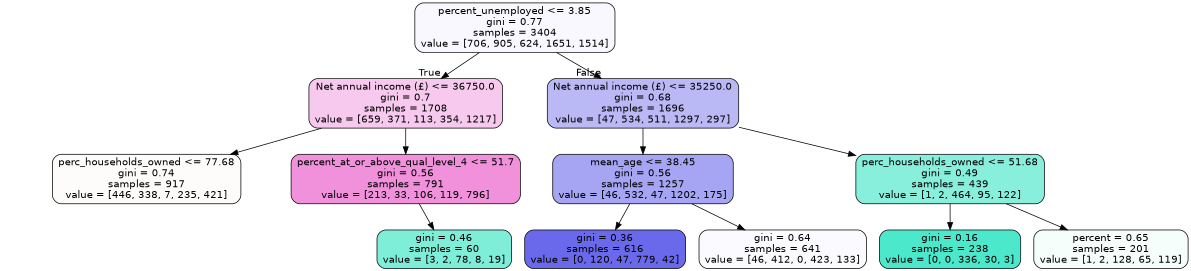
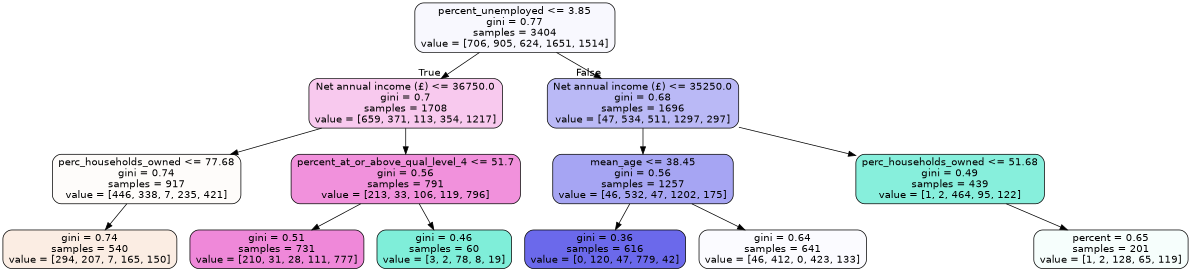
  digraph {
    node [color=black fontname=helvetica shape=box style="filled, rounded"]
    edge [fontname=helvetica]
    n1 [fillcolor="#f8f8fe" label="percent_unemployed <= 3.85\ngini = 0.77\nsamples = 3404\nvalue = [706, 905, 624, 1651, 1514]"]
    n2 [fillcolor="#f8c9ee" label="Net annual income (£) <= 36750.0\ngini = 0.7\nsamples = 1708\nvalue = [659, 371, 113, 354, 1217]"]
    n3 [fillcolor="#bab9f6" label="Net annual income (£) <= 35250.0\ngini = 0.68\nsamples = 1696\nvalue = [47, 534, 511, 1297, 297]"]
    n4 [fillcolor="#fefcfa" label="perc_households_owned <= 77.68\ngini = 0.74\nsamples = 917\nvalue = [446, 338, 7, 235, 421]"]
    n5 [fillcolor="#f191dc" label="percent_at_or_above_qual_level_4 <= 51.7\ngini = 0.56\nsamples = 791\nvalue = [213, 33, 106, 119, 796]"]
    n6 [fillcolor="#a6a5f3" label="mean_age <= 38.45\ngini = 0.56\nsamples = 1257\nvalue = [46, 532, 47, 1202, 175]"]
    n7 [fillcolor="#87efdc" label="perc_households_owned <= 51.68\ngini = 0.49\nsamples = 439\nvalue = [1, 2, 464, 95, 122]"]
+   n8 [fillcolor="#fbede3" label="gini = 0.74\nsamples = 540\nvalue = [294, 207, 7, 165, 150]"]
+   n9 [fillcolor="#ef88d9" label="gini = 0.51\nsamples = 731\nvalue = [210, 31, 28, 111, 777]"]
    n10 [fillcolor="#7feed9" label="gini = 0.46\nsamples = 60\nvalue = [3, 2, 78, 8, 19]"]
    n11 [fillcolor="#6b69eb" label="gini = 0.36\nsamples = 616\nvalue = [0, 120, 47, 779, 42]"]
    n12 [fillcolor="#fbfbff" label="gini = 0.64\nsamples = 641\nvalue = [46, 412, 0, 423, 133]"]
-   n13 [fillcolor="#4ce8cb" label="gini = 0.16\nsamples = 238\nvalue = [0, 0, 336, 30, 3]"]
    n14 [fillcolor="#f6fefc" label="percent = 0.65\nsamples = 201\nvalue = [1, 2, 128, 65, 119]"]
    n1 -> n2 [headlabel=True labelangle=45 labeldistance=2.5]
    n1 -> n3 [headlabel=False labelangle=-45 labeldistance=2.5]
    n2 -> n4
    n2 -> n5
    n3 -> n6
    n3 -> n7
+   n4 -> n8
+   n5 -> n9
    n5 -> n10
    n6 -> n11
    n6 -> n12
-   n7 -> n13
    n7 -> n14
  }
